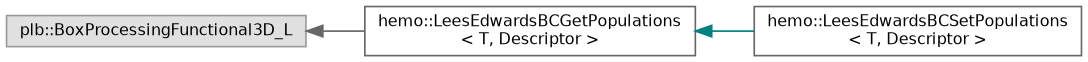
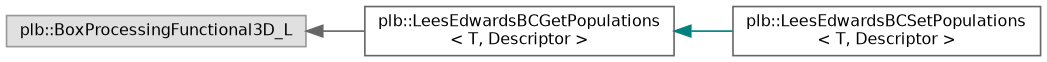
  digraph {
    rankdir=LR
    node [color=grey40 fillcolor=white fontname=Helvetica fontsize=10 shape=box style=filled]
    edge [dir=back fontname=Helvetica fontsize=10 labelfontname=Helvetica labelfontsize=10 style=solid]
    n1 [color=grey60 fillcolor="#E0E0E0" height=0.2 label="plb::BoxProcessingFunctional3D_L" width=0.4]
-   n2 [height=0.2 label="hemo::LeesEdwardsBCGetPopulations\l\< T, Descriptor \>" width=0.4]
-   n3 [height=0.2 label="hemo::LeesEdwardsBCSetPopulations\l\< T, Descriptor \>" width=0.4]
+   n2 [height=0.2 label="plb::LeesEdwardsBCGetPopulations\l\< T, Descriptor \>" width=0.4]
+   n3 [height=0.2 label="plb::LeesEdwardsBCSetPopulations\l\< T, Descriptor \>" width=0.4]
    n1 -> n2 [color=gray40]
    n2 -> n3 [color=teal]
  }
